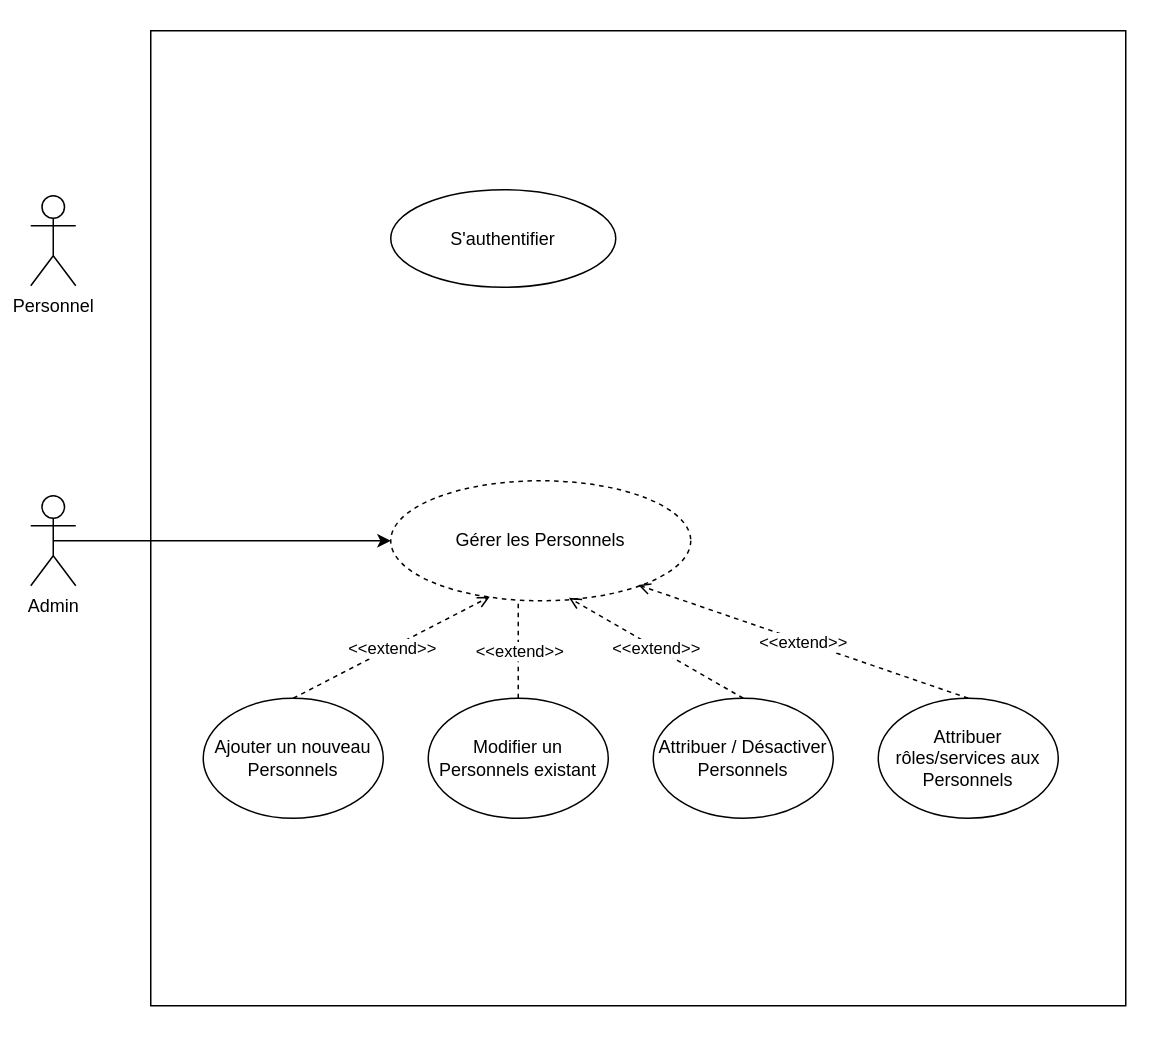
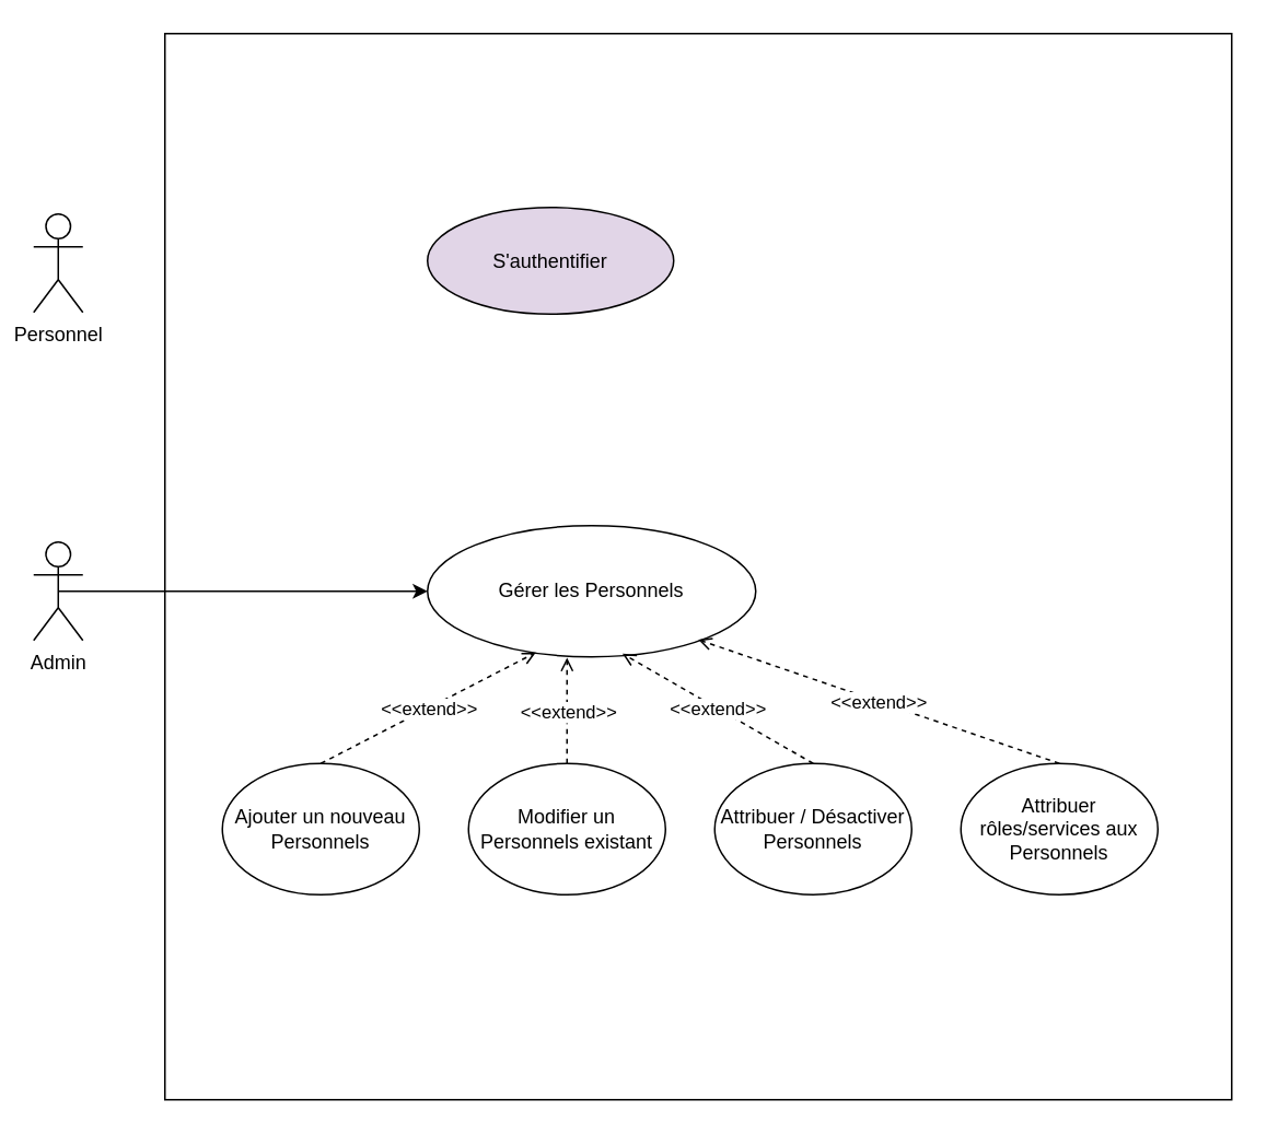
  <mxCell id="0" />
  <mxCell id="1" parent="0" />
  <mxCell id="2" value="" style="whiteSpace=wrap;html=1;aspect=fixed;" vertex="1" parent="1"><mxGeometry x="100" y="20" width="650" height="650" as="geometry" /></mxCell>
  <mxCell id="3" value="Personnel" style="shape=umlActor;verticalLabelPosition=bottom;verticalAlign=top;html=1;outlineConnect=0;" vertex="1" parent="1"><mxGeometry x="20" y="130" width="30" height="60" as="geometry" /></mxCell>
  <mxCell id="4" value="Admin" style="shape=umlActor;verticalLabelPosition=bottom;verticalAlign=top;html=1;outlineConnect=0;" vertex="1" parent="1"><mxGeometry x="20" y="330" width="30" height="60" as="geometry" /></mxCell>
- <mxCell id="5" value="S'authentifier" style="ellipse;whiteSpace=wrap;html=1;" vertex="1" parent="1"><mxGeometry x="260" y="126" width="150" height="65" as="geometry" /></mxCell>
- <mxCell id="6" value="Gérer les Personnels" style="ellipse;whiteSpace=wrap;html=1;dashed=1;" vertex="1" parent="1"><mxGeometry x="260" y="320" width="200" height="80" as="geometry" /></mxCell>
+ <mxCell id="5" value="S'authentifier" style="ellipse;whiteSpace=wrap;html=1;fillColor=#e1d5e7;" vertex="1" parent="1"><mxGeometry x="260" y="126" width="150" height="65" as="geometry" /></mxCell>
+ <mxCell id="6" value="Gérer les Personnels" style="ellipse;whiteSpace=wrap;html=1;" vertex="1" parent="1"><mxGeometry x="260" y="320" width="200" height="80" as="geometry" /></mxCell>
  <mxCell id="7" value="" style="endArrow=classic;html=1;rounded=0;exitX=0.5;exitY=0.5;exitDx=0;exitDy=0;exitPerimeter=0;entryX=0;entryY=0.5;entryDx=0;entryDy=0;" edge="1" parent="1" source="4" target="6"><mxGeometry width="50" height="50" relative="1" as="geometry"><mxPoint x="320" y="440" as="sourcePoint" /><mxPoint x="370" y="390" as="targetPoint" /></mxGeometry></mxCell>
  <mxCell id="8" value="Ajouter un nouveau Personnels" style="ellipse;whiteSpace=wrap;html=1;" vertex="1" parent="1"><mxGeometry x="135" y="465" width="120" height="80" as="geometry" /></mxCell>
  <mxCell id="9" value="Modifier un Personnels existant" style="ellipse;whiteSpace=wrap;html=1;" vertex="1" parent="1"><mxGeometry x="285" y="465" width="120" height="80" as="geometry" /></mxCell>
  <mxCell id="10" value="Attribuer / Désactiver Personnels" style="ellipse;whiteSpace=wrap;html=1;" vertex="1" parent="1"><mxGeometry x="435" y="465" width="120" height="80" as="geometry" /></mxCell>
  <mxCell id="11" value="Attribuer rôles/services aux Personnels" style="ellipse;whiteSpace=wrap;html=1;" vertex="1" parent="1"><mxGeometry x="585" y="465" width="120" height="80" as="geometry" /></mxCell>
  <mxCell id="12" value="" style="endArrow=open;html=1;rounded=0;exitX=0.5;exitY=0;exitDx=0;exitDy=0;entryX=0.33;entryY=0.967;entryDx=0;entryDy=0;entryPerimeter=0;dashed=1;endFill=0;" edge="1" parent="1" source="8" target="6"><mxGeometry width="50" height="50" relative="1" as="geometry"><mxPoint x="305" y="510" as="sourcePoint" /><mxPoint x="335" y="420" as="targetPoint" /></mxGeometry></mxCell>
  <mxCell id="13" value="&amp;lt;&amp;lt;extend&amp;gt;&amp;gt;" style="edgeLabel;html=1;align=center;verticalAlign=middle;resizable=0;points=[];" vertex="1" connectable="0" parent="12"><mxGeometry x="0.006" relative="1" as="geometry"><mxPoint as="offset" /></mxGeometry></mxCell>
- <mxCell id="14" value="" style="endArrow=none;html=1;rounded=0;exitX=0.5;exitY=0;exitDx=0;exitDy=0;entryX=0.425;entryY=1.007;entryDx=0;entryDy=0;entryPerimeter=0;dashed=1;endFill=0;" edge="1" parent="1" source="9" target="6"><mxGeometry width="50" height="50" relative="1" as="geometry"><mxPoint x="205" y="475" as="sourcePoint" /><mxPoint x="371" y="407" as="targetPoint" /></mxGeometry></mxCell>
+ <mxCell id="14" value="" style="endArrow=open;html=1;rounded=0;exitX=0.5;exitY=0;exitDx=0;exitDy=0;entryX=0.425;entryY=1.007;entryDx=0;entryDy=0;entryPerimeter=0;dashed=1;endFill=0;" edge="1" parent="1" source="9" target="6"><mxGeometry width="50" height="50" relative="1" as="geometry"><mxPoint x="205" y="475" as="sourcePoint" /><mxPoint x="371" y="407" as="targetPoint" /></mxGeometry></mxCell>
  <mxCell id="15" value="&amp;lt;&amp;lt;extend&amp;gt;&amp;gt;" style="edgeLabel;html=1;align=center;verticalAlign=middle;resizable=0;points=[];" vertex="1" connectable="0" parent="14"><mxGeometry x="0.006" relative="1" as="geometry"><mxPoint as="offset" /></mxGeometry></mxCell>
  <mxCell id="16" value="" style="endArrow=open;html=1;rounded=0;exitX=0.5;exitY=0;exitDx=0;exitDy=0;entryX=0.594;entryY=0.976;entryDx=0;entryDy=0;entryPerimeter=0;dashed=1;endFill=0;" edge="1" parent="1" source="10" target="6"><mxGeometry width="50" height="50" relative="1" as="geometry"><mxPoint x="355" y="475" as="sourcePoint" /><mxPoint x="355" y="411" as="targetPoint" /></mxGeometry></mxCell>
  <mxCell id="17" value="&amp;lt;&amp;lt;extend&amp;gt;&amp;gt;" style="edgeLabel;html=1;align=center;verticalAlign=middle;resizable=0;points=[];" vertex="1" connectable="0" parent="16"><mxGeometry x="0.006" relative="1" as="geometry"><mxPoint as="offset" /></mxGeometry></mxCell>
  <mxCell id="18" value="" style="endArrow=open;html=1;rounded=0;exitX=0.5;exitY=0;exitDx=0;exitDy=0;entryX=0.825;entryY=0.869;entryDx=0;entryDy=0;entryPerimeter=0;dashed=1;endFill=0;" edge="1" parent="1" source="11" target="6"><mxGeometry width="50" height="50" relative="1" as="geometry"><mxPoint x="644.76" y="454" as="sourcePoint" /><mxPoint x="644.76" y="390" as="targetPoint" /></mxGeometry></mxCell>
  <mxCell id="19" value="&amp;lt;&amp;lt;extend&amp;gt;&amp;gt;" style="edgeLabel;html=1;align=center;verticalAlign=middle;resizable=0;points=[];" vertex="1" connectable="0" parent="18"><mxGeometry x="0.006" relative="1" as="geometry"><mxPoint as="offset" /></mxGeometry></mxCell>
